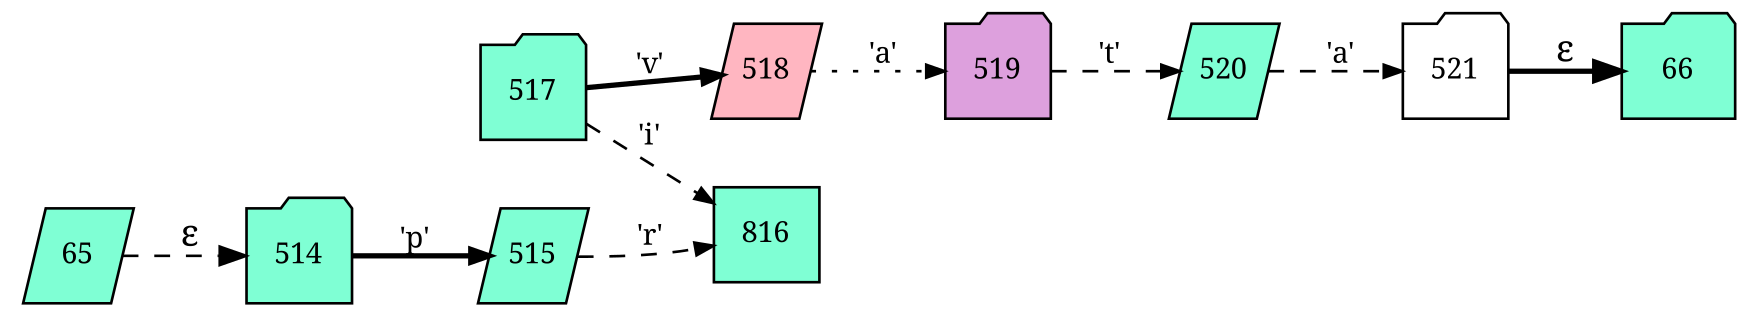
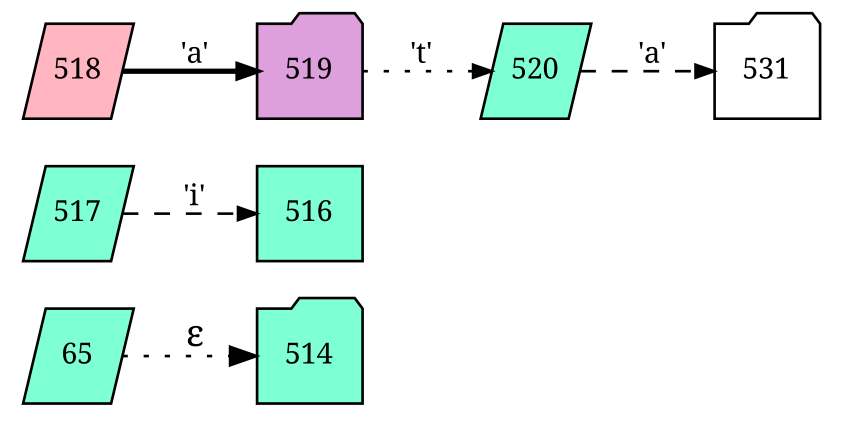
  digraph {
    fontname="Noto Serif"
    rankdir=LR
    node [fillcolor=aquamarine fixedsize=true fontname="Noto Serif" fontsize=11 shape=folder style=filled peripheries=1]
    edge [fontname="Noto Serif" style=dashed arrowhead=normal arrowsize=.7 fontsize=11]
-   n1 [label=66 width=.6 peripheries=""]
    n2 [label=65 shape=parallelogram width=.55]
    n3 [label=514 width=.55]
-   n4 [label=515 shape=parallelogram width=.55]
-   n5 [label=816 shape=box width=.55]
-   n6 [label=517 width=.55]
+   n5 [label=516 shape=box width=.55]
+   n6 [label=517 shape=parallelogram width=.55]
    n7 [fillcolor=lightpink label=518 shape=parallelogram width=.55]
    n8 [fillcolor=plum label=519 width=.55]
    n9 [label=520 shape=parallelogram width=.55]
-   n10 [fillcolor=white label=521 width=.55]
-   n2 -> n3 [label="&epsilon;" arrowhead="" arrowsize="" fontsize=""]
-   n3 -> n4 [label="'p'" style=bold]
-   n4 -> n5 [label="'r'"]
+   n10 [fillcolor=white label=531 width=.55]
+   n2 -> n3 [label="&epsilon;" style=dotted arrowhead="" arrowsize="" fontsize=""]
    n6 -> n5 [label="'i'"]
-   n6 -> n7 [label="'v'" style=bold]
-   n7 -> n8 [label="'a'" style=dotted]
-   n8 -> n9 [label="'t'"]
+   n7 -> n8 [label="'a'" style=bold]
+   n8 -> n9 [label="'t'" style=dotted]
    n9 -> n10 [label="'a'"]
-   n10 -> n1 [label="&epsilon;" style=bold arrowhead="" arrowsize="" fontsize=""]
  }
